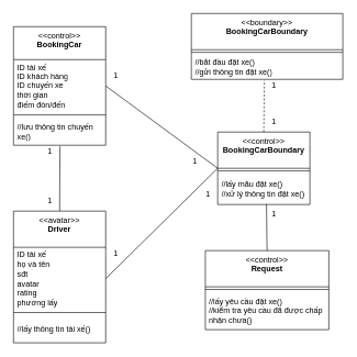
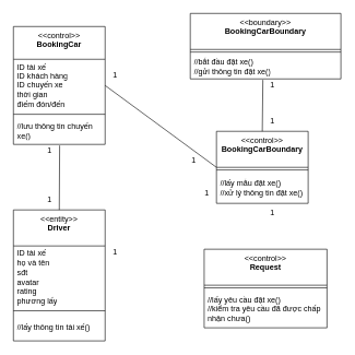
  <mxCell id="0" />
  <mxCell id="1" parent="0" />
  <mxCell id="2" value="&amp;lt;&amp;lt;boundary&amp;gt;&amp;gt;&lt;br&gt;&lt;b&gt;BookingCarBoundary&lt;/b&gt;" style="swimlane;fontStyle=0;align=center;verticalAlign=top;childLayout=stackLayout;horizontal=1;startSize=55;horizontalStack=0;resizeParent=1;resizeParentMax=0;resizeLast=0;collapsible=0;marginBottom=0;html=1;whiteSpace=wrap;" vertex="1" parent="1"><mxGeometry x="290" y="20" width="230" height="100" as="geometry" /></mxCell>
  <mxCell id="3" value="" style="line;strokeWidth=1;fillColor=none;align=left;verticalAlign=middle;spacingTop=-1;spacingLeft=3;spacingRight=3;rotatable=0;labelPosition=right;points=[];portConstraint=eastwest;" vertex="1" parent="2"><mxGeometry y="55" width="230" height="8" as="geometry" /></mxCell>
  <mxCell id="4" value="//bắt đầu đặt xe()&lt;div&gt;&lt;div&gt;//gửi thông tin đặt xe()&lt;/div&gt;&lt;/div&gt;" style="text;html=1;strokeColor=none;fillColor=none;align=left;verticalAlign=middle;spacingLeft=4;spacingRight=4;overflow=hidden;rotatable=0;points=[[0,0.5],[1,0.5]];portConstraint=eastwest;whiteSpace=wrap;" vertex="1" parent="2"><mxGeometry y="63" width="230" height="37" as="geometry" /></mxCell>
  <mxCell id="5" value="&amp;lt;&amp;lt;control&amp;gt;&amp;gt;&lt;br&gt;&lt;b&gt;BookingCarBoundary&lt;/b&gt;" style="swimlane;fontStyle=0;align=center;verticalAlign=top;childLayout=stackLayout;horizontal=1;startSize=55;horizontalStack=0;resizeParent=1;resizeParentMax=0;resizeLast=0;collapsible=0;marginBottom=0;html=1;whiteSpace=wrap;" vertex="1" parent="1"><mxGeometry x="330" y="200" width="140" height="110" as="geometry" /></mxCell>
  <mxCell id="6" value="" style="line;strokeWidth=1;fillColor=none;align=left;verticalAlign=middle;spacingTop=-1;spacingLeft=3;spacingRight=3;rotatable=0;labelPosition=right;points=[];portConstraint=eastwest;" vertex="1" parent="5"><mxGeometry y="55" width="140" height="8" as="geometry" /></mxCell>
  <mxCell id="7" value="//lấy mẫu đặt xe()&lt;div&gt;//xử lý thông tin đặt xe()&lt;/div&gt;" style="text;html=1;strokeColor=none;fillColor=none;align=left;verticalAlign=middle;spacingLeft=4;spacingRight=4;overflow=hidden;rotatable=0;points=[[0,0.5],[1,0.5]];portConstraint=eastwest;whiteSpace=wrap;" vertex="1" parent="5"><mxGeometry y="63" width="140" height="47" as="geometry" /></mxCell>
  <mxCell id="8" value="&amp;lt;&amp;lt;control&amp;gt;&amp;gt;&lt;br&gt;&lt;b&gt;Request&lt;/b&gt;" style="swimlane;fontStyle=0;align=center;verticalAlign=top;childLayout=stackLayout;horizontal=1;startSize=55;horizontalStack=0;resizeParent=1;resizeParentMax=0;resizeLast=0;collapsible=0;marginBottom=0;html=1;whiteSpace=wrap;" vertex="1" parent="1"><mxGeometry x="311.25" y="380" width="187.5" height="120" as="geometry" /></mxCell>
  <mxCell id="9" value="" style="line;strokeWidth=1;fillColor=none;align=left;verticalAlign=middle;spacingTop=-1;spacingLeft=3;spacingRight=3;rotatable=0;labelPosition=right;points=[];portConstraint=eastwest;" vertex="1" parent="8"><mxGeometry y="55" width="187.5" height="8" as="geometry" /></mxCell>
  <mxCell id="10" value="//lấy yêu cầu đặt xe()&lt;div&gt;//kiểm tra yêu cầu đã được chấp nhận chưa()&lt;/div&gt;" style="text;html=1;strokeColor=none;fillColor=none;align=left;verticalAlign=middle;spacingLeft=4;spacingRight=4;overflow=hidden;rotatable=0;points=[[0,0.5],[1,0.5]];portConstraint=eastwest;whiteSpace=wrap;" vertex="1" parent="8"><mxGeometry y="63" width="187.5" height="57" as="geometry" /></mxCell>
- <mxCell id="11" value="&amp;lt;&amp;lt;avatar&amp;gt;&amp;gt;&lt;br&gt;&lt;b&gt;Driver&lt;/b&gt;" style="swimlane;fontStyle=0;align=center;verticalAlign=top;childLayout=stackLayout;horizontal=1;startSize=55;horizontalStack=0;resizeParent=1;resizeParentMax=0;resizeLast=0;collapsible=0;marginBottom=0;html=1;whiteSpace=wrap;" vertex="1" parent="1"><mxGeometry x="20" y="320" width="140" height="200" as="geometry" /></mxCell>
+ <mxCell id="11" value="&amp;lt;&amp;lt;entity&amp;gt;&amp;gt;&lt;br&gt;&lt;b&gt;Driver&lt;/b&gt;" style="swimlane;fontStyle=0;align=center;verticalAlign=top;childLayout=stackLayout;horizontal=1;startSize=55;horizontalStack=0;resizeParent=1;resizeParentMax=0;resizeLast=0;collapsible=0;marginBottom=0;html=1;whiteSpace=wrap;" vertex="1" parent="1"><mxGeometry x="20" y="320" width="140" height="200" as="geometry" /></mxCell>
  <mxCell id="12" value="&lt;div&gt;ID tài xế&lt;/div&gt;họ và tên&lt;div&gt;sđt&lt;/div&gt;&lt;div&gt;avatar&lt;/div&gt;&lt;div&gt;rating&lt;/div&gt;&lt;div&gt;phương lấy&lt;/div&gt;" style="text;html=1;strokeColor=none;fillColor=none;align=left;verticalAlign=middle;spacingLeft=4;spacingRight=4;overflow=hidden;rotatable=0;points=[[0,0.5],[1,0.5]];portConstraint=eastwest;whiteSpace=wrap;" vertex="1" parent="11"><mxGeometry y="55" width="140" height="95" as="geometry" /></mxCell>
  <mxCell id="13" value="" style="line;strokeWidth=1;fillColor=none;align=left;verticalAlign=middle;spacingTop=-1;spacingLeft=3;spacingRight=3;rotatable=0;labelPosition=right;points=[];portConstraint=eastwest;" vertex="1" parent="11"><mxGeometry y="150" width="140" height="8" as="geometry" /></mxCell>
  <mxCell id="14" value="//lấy thông tin tài xế()" style="text;html=1;strokeColor=none;fillColor=none;align=left;verticalAlign=middle;spacingLeft=4;spacingRight=4;overflow=hidden;rotatable=0;points=[[0,0.5],[1,0.5]];portConstraint=eastwest;whiteSpace=wrap;" vertex="1" parent="11"><mxGeometry y="158" width="140" height="42" as="geometry" /></mxCell>
  <mxCell id="15" value="&amp;lt;&amp;lt;control&amp;gt;&amp;gt;&lt;br&gt;&lt;b&gt;BookingCar&lt;/b&gt;" style="swimlane;fontStyle=0;align=center;verticalAlign=top;childLayout=stackLayout;horizontal=1;startSize=50;horizontalStack=0;resizeParent=1;resizeParentMax=0;resizeLast=0;collapsible=0;marginBottom=0;html=1;whiteSpace=wrap;" vertex="1" parent="1"><mxGeometry x="20" y="40" width="140" height="180" as="geometry" /></mxCell>
  <mxCell id="16" value="&lt;div&gt;ID tài xế&lt;/div&gt;&lt;div&gt;ID khách hàng&lt;/div&gt;&lt;div&gt;ID chuyến xe&amp;nbsp;&amp;nbsp;&lt;/div&gt;&lt;div&gt;thời gian&lt;/div&gt;&lt;div&gt;điếm đón/đến&lt;/div&gt;" style="text;html=1;strokeColor=none;fillColor=none;align=left;verticalAlign=middle;spacingLeft=4;spacingRight=4;overflow=hidden;rotatable=0;points=[[0,0.5],[1,0.5]];portConstraint=eastwest;whiteSpace=wrap;" vertex="1" parent="15"><mxGeometry y="50" width="140" height="80" as="geometry" /></mxCell>
  <mxCell id="17" value="" style="line;strokeWidth=1;fillColor=none;align=left;verticalAlign=middle;spacingTop=-1;spacingLeft=3;spacingRight=3;rotatable=0;labelPosition=right;points=[];portConstraint=eastwest;" vertex="1" parent="15"><mxGeometry y="130" width="140" height="8" as="geometry" /></mxCell>
  <mxCell id="18" value="//lưu thông tin chuyến xe()" style="text;html=1;strokeColor=none;fillColor=none;align=left;verticalAlign=middle;spacingLeft=4;spacingRight=4;overflow=hidden;rotatable=0;points=[[0,0.5],[1,0.5]];portConstraint=eastwest;whiteSpace=wrap;" vertex="1" parent="15"><mxGeometry y="138" width="140" height="42" as="geometry" /></mxCell>
- <mxCell id="19" value="" style="endArrow=none;html=1;rounded=0;entryX=0.482;entryY=1.038;entryDx=0;entryDy=0;entryPerimeter=0;exitX=0.5;exitY=0;exitDx=0;exitDy=0;dashed=1;" edge="1" parent="1" source="5" target="4"><mxGeometry width="50" height="50" relative="1" as="geometry"><mxPoint x="370" y="180" as="sourcePoint" /><mxPoint x="420" y="130" as="targetPoint" /></mxGeometry></mxCell>
- <mxCell id="20" value="" style="endArrow=none;html=1;rounded=0;exitX=0.5;exitY=0;exitDx=0;exitDy=0;entryX=0.529;entryY=0.987;entryDx=0;entryDy=0;entryPerimeter=0;" edge="1" parent="1" source="8" target="7"><mxGeometry width="50" height="50" relative="1" as="geometry"><mxPoint x="540" y="349" as="sourcePoint" /><mxPoint x="400" y="320" as="targetPoint" /></mxGeometry></mxCell>
- <mxCell id="21" value="" style="endArrow=none;html=1;rounded=0;entryX=0;entryY=0.5;entryDx=0;entryDy=0;exitX=1;exitY=0.5;exitDx=0;exitDy=0;" edge="1" parent="1" source="12" target="5"><mxGeometry width="50" height="50" relative="1" as="geometry"><mxPoint x="210" y="360" as="sourcePoint" /><mxPoint x="260" y="310" as="targetPoint" /></mxGeometry></mxCell>
+ <mxCell id="19" value="" style="endArrow=none;html=1;rounded=0;entryX=0.482;entryY=1.038;entryDx=0;entryDy=0;entryPerimeter=0;exitX=0.5;exitY=0;exitDx=0;exitDy=0;" edge="1" parent="1" source="5" target="4"><mxGeometry width="50" height="50" relative="1" as="geometry"><mxPoint x="370" y="180" as="sourcePoint" /><mxPoint x="420" y="130" as="targetPoint" /></mxGeometry></mxCell>
  <mxCell id="22" value="" style="endArrow=none;html=1;rounded=0;entryX=0.504;entryY=1.039;entryDx=0;entryDy=0;exitX=0.5;exitY=0;exitDx=0;exitDy=0;entryPerimeter=0;" edge="1" parent="1" source="11" target="18"><mxGeometry width="50" height="50" relative="1" as="geometry"><mxPoint x="100" y="653" as="sourcePoint" /><mxPoint x="270" y="500" as="targetPoint" /></mxGeometry></mxCell>
  <mxCell id="23" value="" style="endArrow=none;html=1;rounded=0;entryX=0;entryY=0.5;entryDx=0;entryDy=0;exitX=1;exitY=0.5;exitDx=0;exitDy=0;" edge="1" parent="1" source="16" target="5"><mxGeometry width="50" height="50" relative="1" as="geometry"><mxPoint x="210" y="180" as="sourcePoint" /><mxPoint x="260" y="130" as="targetPoint" /></mxGeometry></mxCell>
  <mxCell id="24" value="1" style="text;html=1;align=center;verticalAlign=middle;resizable=0;points=[];autosize=1;strokeColor=none;fillColor=none;" vertex="1" parent="1"><mxGeometry x="60" y="215" width="30" height="30" as="geometry" /></mxCell>
  <mxCell id="25" value="1" style="text;html=1;align=center;verticalAlign=middle;resizable=0;points=[];autosize=1;strokeColor=none;fillColor=none;" vertex="1" parent="1"><mxGeometry x="60" y="290" width="30" height="30" as="geometry" /></mxCell>
  <mxCell id="26" value="1" style="text;html=1;align=center;verticalAlign=middle;resizable=0;points=[];autosize=1;strokeColor=none;fillColor=none;" vertex="1" parent="1"><mxGeometry x="400" y="310" width="30" height="30" as="geometry" /></mxCell>
  <mxCell id="27" value="1" style="text;html=1;align=center;verticalAlign=middle;resizable=0;points=[];autosize=1;strokeColor=none;fillColor=none;" vertex="1" parent="1"><mxGeometry x="400" y="115" width="30" height="30" as="geometry" /></mxCell>
  <mxCell id="28" value="1" style="text;html=1;align=center;verticalAlign=middle;resizable=0;points=[];autosize=1;strokeColor=none;fillColor=none;" vertex="1" parent="1"><mxGeometry x="400" width="30" height="30" as="geometry" y="170" /></mxCell>
  <mxCell id="29" style="edgeStyle=none;rounded=0;orthogonalLoop=1;jettySize=auto;html=1;entryX=0.016;entryY=0.469;entryDx=0;entryDy=0;entryPerimeter=0;" edge="1" parent="1" source="26" target="26"><mxGeometry relative="1" as="geometry" /></mxCell>
  <mxCell id="30" value="1" style="text;html=1;align=center;verticalAlign=middle;resizable=0;points=[];autosize=1;strokeColor=none;fillColor=none;" vertex="1" parent="1"><mxGeometry x="160" y="100" width="30" height="30" as="geometry" /></mxCell>
  <mxCell id="31" value="1" style="text;html=1;align=center;verticalAlign=middle;resizable=0;points=[];autosize=1;strokeColor=none;fillColor=none;" vertex="1" parent="1"><mxGeometry x="280" y="230" width="30" height="30" as="geometry" /></mxCell>
  <mxCell id="32" value="1" style="text;html=1;align=center;verticalAlign=middle;resizable=0;points=[];autosize=1;strokeColor=none;fillColor=none;" vertex="1" parent="1"><mxGeometry x="160" y="370" width="30" height="30" as="geometry" /></mxCell>
  <mxCell id="33" value="1" style="text;html=1;align=center;verticalAlign=middle;resizable=0;points=[];autosize=1;strokeColor=none;fillColor=none;" vertex="1" parent="1"><mxGeometry x="300" y="280" width="30" height="30" as="geometry" /></mxCell>
